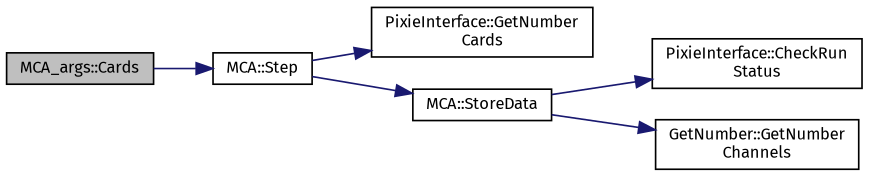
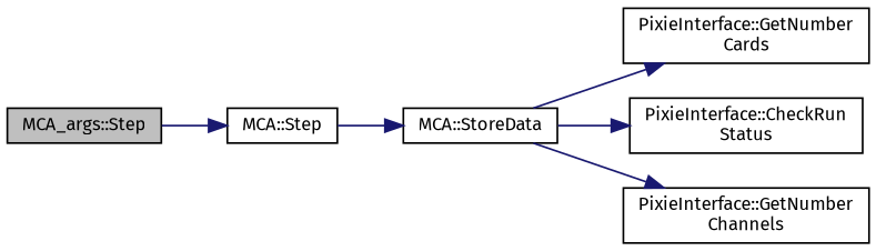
  digraph {
    fontname="Fira Sans"
    rankdir=LR
    node [color=black fillcolor=white fontname="Fira Sans" fontsize=10 shape=record style=filled]
    edge [color=midnightblue fontname="Fira Sans" fontsize=10 labelfontname=Helvetica labelfontsize=10 style=solid]
-   n1 [fillcolor=grey75 fontcolor=black height=0.2 label="MCA_args::Cards" width=0.4]
+   n1 [fillcolor=grey75 fontcolor=black height=0.2 label="MCA_args::Step" width=0.4]
    n2 [height=0.2 label="MCA::Step" width=0.4]
    n3 [height=0.2 label="PixieInterface::GetNumber\lCards" width=0.4]
    n4 [height=0.2 label="MCA::StoreData" width=0.4]
    n5 [height=0.2 label="PixieInterface::CheckRun\lStatus" width=0.4]
-   n6 [height=0.2 label="GetNumber::GetNumber\lChannels" width=0.4]
+   n6 [height=0.2 label="PixieInterface::GetNumber\lChannels" width=0.4]
    n1 -> n2
-   n2 -> n3
+   n4 -> n3
    n2 -> n4
    n4 -> n5
    n4 -> n6
  }
